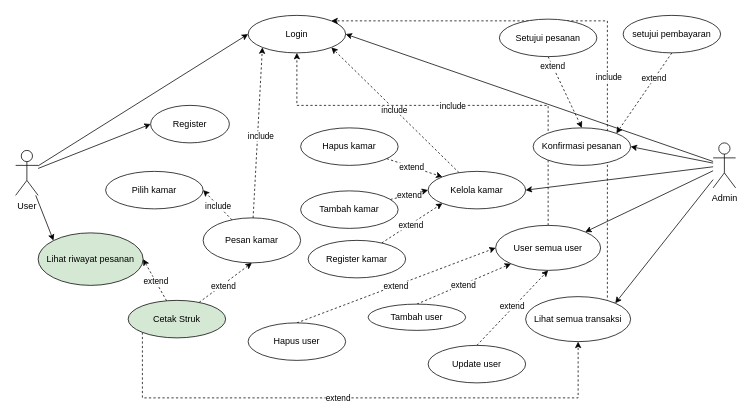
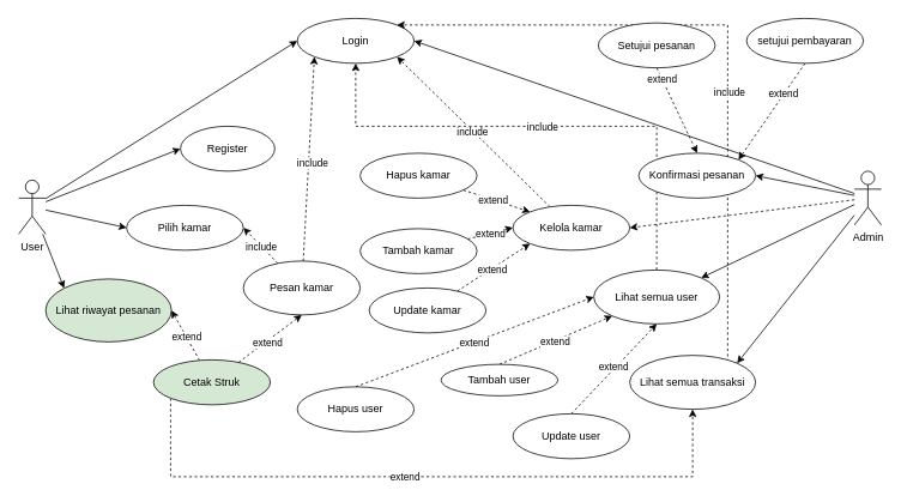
  <mxCell id="0" />
  <mxCell id="1" parent="0" />
  <mxCell id="2" style="rounded=0;orthogonalLoop=1;jettySize=auto;html=1;entryX=0;entryY=0.5;entryDx=0;entryDy=0;" parent="1" source="6" target="7" edge="1"><mxGeometry relative="1" as="geometry" /></mxCell>
  <mxCell id="3" style="rounded=0;orthogonalLoop=1;jettySize=auto;html=1;entryX=0;entryY=0.5;entryDx=0;entryDy=0;" parent="1" source="6" target="8" edge="1"><mxGeometry relative="1" as="geometry"><mxPoint x="160" y="185" as="targetPoint" /></mxGeometry></mxCell>
+ <mxCell id="4" style="edgeStyle=none;rounded=0;orthogonalLoop=1;jettySize=auto;html=1;entryX=0;entryY=0.5;entryDx=0;entryDy=0;" parent="1" source="6" target="9" edge="1"><mxGeometry relative="1" as="geometry" /></mxCell>
  <mxCell id="5" style="edgeStyle=none;rounded=0;orthogonalLoop=1;jettySize=auto;html=1;entryX=0;entryY=0;entryDx=0;entryDy=0;" parent="1" source="6" target="15" edge="1"><mxGeometry relative="1" as="geometry" /></mxCell>
  <mxCell id="6" value="User" style="shape=umlActor;verticalLabelPosition=bottom;verticalAlign=top;html=1;outlineConnect=0;" parent="1" vertex="1"><mxGeometry x="20" y="200" width="30" height="60" as="geometry" /></mxCell>
  <mxCell id="7" value="Login" style="ellipse;whiteSpace=wrap;html=1;" parent="1" vertex="1"><mxGeometry x="330" y="20" width="130" height="50" as="geometry" /></mxCell>
  <mxCell id="8" value="Register" style="ellipse;whiteSpace=wrap;html=1;" parent="1" vertex="1"><mxGeometry x="200" y="140" width="105" height="50" as="geometry" /></mxCell>
  <mxCell id="9" value="Pilih kamar" style="ellipse;whiteSpace=wrap;html=1;" parent="1" vertex="1"><mxGeometry x="140" y="228" width="130" height="50" as="geometry" /></mxCell>
  <mxCell id="10" style="edgeStyle=none;rounded=0;orthogonalLoop=1;jettySize=auto;html=1;entryX=1;entryY=0.5;entryDx=0;entryDy=0;dashed=1;" parent="1" source="14" target="9" edge="1"><mxGeometry relative="1" as="geometry" /></mxCell>
  <mxCell id="11" value="include" style="edgeLabel;html=1;align=center;verticalAlign=middle;resizable=0;points=[];" parent="10" vertex="1" connectable="0"><mxGeometry x="-0.007" relative="1" as="geometry"><mxPoint as="offset" /></mxGeometry></mxCell>
  <mxCell id="12" style="edgeStyle=none;rounded=0;orthogonalLoop=1;jettySize=auto;html=1;entryX=0;entryY=1;entryDx=0;entryDy=0;dashed=1;" parent="1" source="14" target="7" edge="1"><mxGeometry relative="1" as="geometry" /></mxCell>
  <mxCell id="13" value="include" style="edgeLabel;html=1;align=center;verticalAlign=middle;resizable=0;points=[];" parent="12" vertex="1" connectable="0"><mxGeometry x="-0.031" y="-4" relative="1" as="geometry"><mxPoint as="offset" /></mxGeometry></mxCell>
  <mxCell id="14" value="Pesan kamar" style="ellipse;whiteSpace=wrap;html=1;" parent="1" vertex="1"><mxGeometry x="270" y="290" width="130" height="60" as="geometry" /></mxCell>
  <mxCell id="15" value="Lihat riwayat pesanan" style="ellipse;whiteSpace=wrap;html=1;fillColor=#d5e8d4;" parent="1" vertex="1"><mxGeometry x="50" y="310" width="140" height="70" as="geometry" /></mxCell>
  <mxCell id="16" style="edgeStyle=none;rounded=0;orthogonalLoop=1;jettySize=auto;html=1;entryX=1;entryY=0.5;entryDx=0;entryDy=0;" parent="1" source="21" target="7" edge="1"><mxGeometry relative="1" as="geometry" /></mxCell>
- <mxCell id="17" style="edgeStyle=none;rounded=0;orthogonalLoop=1;jettySize=auto;html=1;entryX=1;entryY=0.5;entryDx=0;entryDy=0;" parent="1" source="21" target="24" edge="1"><mxGeometry relative="1" as="geometry" /></mxCell>
+ <mxCell id="17" style="edgeStyle=none;rounded=0;orthogonalLoop=1;jettySize=auto;html=1;entryX=1;entryY=0.5;entryDx=0;entryDy=0;dashed=1;" parent="1" source="21" target="24" edge="1"><mxGeometry relative="1" as="geometry" /></mxCell>
  <mxCell id="18" style="edgeStyle=none;rounded=0;orthogonalLoop=1;jettySize=auto;html=1;entryX=1;entryY=0;entryDx=0;entryDy=0;" parent="1" source="21" target="29" edge="1"><mxGeometry relative="1" as="geometry" /></mxCell>
  <mxCell id="19" style="edgeStyle=none;rounded=0;orthogonalLoop=1;jettySize=auto;html=1;entryX=1;entryY=0;entryDx=0;entryDy=0;" parent="1" source="21" target="46" edge="1"><mxGeometry relative="1" as="geometry" /></mxCell>
  <mxCell id="20" style="edgeStyle=none;rounded=0;orthogonalLoop=1;jettySize=auto;html=1;entryX=1;entryY=0.5;entryDx=0;entryDy=0;" edge="1" parent="1" source="21" target="56"><mxGeometry relative="1" as="geometry" /></mxCell>
  <mxCell id="21" value="Admin" style="shape=umlActor;verticalLabelPosition=bottom;verticalAlign=top;html=1;outlineConnect=0;" parent="1" vertex="1"><mxGeometry x="950" y="190" width="30" height="60" as="geometry" /></mxCell>
  <mxCell id="22" style="edgeStyle=none;rounded=0;orthogonalLoop=1;jettySize=auto;html=1;entryX=1;entryY=1;entryDx=0;entryDy=0;dashed=1;" parent="1" source="24" target="7" edge="1"><mxGeometry relative="1" as="geometry" /></mxCell>
  <mxCell id="23" value="include" style="edgeLabel;html=1;align=center;verticalAlign=middle;resizable=0;points=[];" parent="22" vertex="1" connectable="0"><mxGeometry x="0.014" y="1" relative="1" as="geometry"><mxPoint as="offset" /></mxGeometry></mxCell>
  <mxCell id="24" value="Kelola kamar" style="ellipse;whiteSpace=wrap;html=1;" parent="1" vertex="1"><mxGeometry x="570" y="228" width="130" height="50" as="geometry" /></mxCell>
  <mxCell id="25" style="edgeStyle=elbowEdgeStyle;rounded=0;orthogonalLoop=1;jettySize=auto;html=1;exitX=1;exitY=0;exitDx=0;exitDy=0;entryX=1;entryY=0;entryDx=0;entryDy=0;dashed=1;" parent="1" source="29" target="7" edge="1"><mxGeometry relative="1" as="geometry"><Array as="points"><mxPoint x="809" y="230" /></Array></mxGeometry></mxCell>
  <mxCell id="26" value="include" style="edgeLabel;html=1;align=center;verticalAlign=middle;resizable=0;points=[];" parent="25" vertex="1" connectable="0"><mxGeometry x="-0.173" y="-1" relative="1" as="geometry"><mxPoint y="-1" as="offset" /></mxGeometry></mxCell>
  <mxCell id="27" style="edgeStyle=elbowEdgeStyle;rounded=0;orthogonalLoop=1;jettySize=auto;html=1;dashed=1;elbow=vertical;entryX=0.5;entryY=1;entryDx=0;entryDy=0;exitX=0;exitY=1;exitDx=0;exitDy=0;" edge="1" parent="1" source="34" target="29"><mxGeometry relative="1" as="geometry"><mxPoint x="430" y="570" as="sourcePoint" /><mxPoint x="280" y="470" as="targetPoint" /><Array as="points"><mxPoint x="510" y="530" /></Array></mxGeometry></mxCell>
  <mxCell id="28" value="extend" style="edgeLabel;html=1;align=center;verticalAlign=middle;resizable=0;points=[];" vertex="1" connectable="0" parent="27"><mxGeometry x="-0.063" y="1" relative="1" as="geometry"><mxPoint as="offset" /></mxGeometry></mxCell>
  <mxCell id="29" value="Lihat semua transaksi" style="ellipse;whiteSpace=wrap;html=1;" parent="1" vertex="1"><mxGeometry x="700" y="395" width="140" height="60" as="geometry" /></mxCell>
  <mxCell id="30" style="edgeStyle=none;rounded=0;orthogonalLoop=1;jettySize=auto;html=1;entryX=0.5;entryY=1;entryDx=0;entryDy=0;dashed=1;" parent="1" source="34" target="14" edge="1"><mxGeometry relative="1" as="geometry" /></mxCell>
  <mxCell id="31" value="extend" style="edgeLabel;html=1;align=center;verticalAlign=middle;resizable=0;points=[];" parent="30" vertex="1" connectable="0"><mxGeometry x="-0.12" y="-1" relative="1" as="geometry"><mxPoint as="offset" /></mxGeometry></mxCell>
  <mxCell id="32" style="edgeStyle=none;rounded=0;orthogonalLoop=1;jettySize=auto;html=1;entryX=1;entryY=0.5;entryDx=0;entryDy=0;dashed=1;" parent="1" source="34" target="15" edge="1"><mxGeometry relative="1" as="geometry" /></mxCell>
  <mxCell id="33" value="extend" style="edgeLabel;html=1;align=center;verticalAlign=middle;resizable=0;points=[];" parent="32" vertex="1" connectable="0"><mxGeometry x="-0.072" relative="1" as="geometry"><mxPoint as="offset" /></mxGeometry></mxCell>
  <mxCell id="34" value="Cetak Struk" style="ellipse;whiteSpace=wrap;html=1;fillColor=#d5e8d4;" parent="1" vertex="1"><mxGeometry x="170" y="400" width="130" height="50" as="geometry" /></mxCell>
  <mxCell id="35" style="edgeStyle=none;rounded=0;orthogonalLoop=1;jettySize=auto;html=1;entryX=0;entryY=0;entryDx=0;entryDy=0;dashed=1;" parent="1" source="37" target="24" edge="1"><mxGeometry relative="1" as="geometry" /></mxCell>
  <mxCell id="36" value="extend" style="edgeLabel;html=1;align=center;verticalAlign=middle;resizable=0;points=[];" parent="35" vertex="1" connectable="0"><mxGeometry x="-0.106" y="-1" relative="1" as="geometry"><mxPoint as="offset" /></mxGeometry></mxCell>
  <mxCell id="37" value="Hapus kamar" style="ellipse;whiteSpace=wrap;html=1;" parent="1" vertex="1"><mxGeometry x="400" y="170" width="130" height="50" as="geometry" /></mxCell>
  <mxCell id="38" style="edgeStyle=none;rounded=0;orthogonalLoop=1;jettySize=auto;html=1;entryX=0;entryY=0.5;entryDx=0;entryDy=0;dashed=1;" parent="1" source="40" target="24" edge="1"><mxGeometry relative="1" as="geometry" /></mxCell>
  <mxCell id="39" value="extend" style="edgeLabel;html=1;align=center;verticalAlign=middle;resizable=0;points=[];" parent="38" vertex="1" connectable="0"><mxGeometry x="-0.05" y="-2" relative="1" as="geometry"><mxPoint y="-2" as="offset" /></mxGeometry></mxCell>
  <mxCell id="40" value="Tambah kamar" style="ellipse;whiteSpace=wrap;html=1;" parent="1" vertex="1"><mxGeometry x="400" y="254" width="130" height="50" as="geometry" /></mxCell>
  <mxCell id="41" style="edgeStyle=none;rounded=0;orthogonalLoop=1;jettySize=auto;html=1;entryX=0;entryY=1;entryDx=0;entryDy=0;dashed=1;" parent="1" source="43" target="24" edge="1"><mxGeometry relative="1" as="geometry" /></mxCell>
  <mxCell id="42" value="extend" style="edgeLabel;html=1;align=center;verticalAlign=middle;resizable=0;points=[];" parent="41" vertex="1" connectable="0"><mxGeometry x="-0.065" y="-1" relative="1" as="geometry"><mxPoint as="offset" /></mxGeometry></mxCell>
- <mxCell id="43" value="Register kamar" style="ellipse;whiteSpace=wrap;html=1;" parent="1" vertex="1"><mxGeometry x="410" y="320" width="130" height="50" as="geometry" /></mxCell>
+ <mxCell id="43" value="Update kamar" style="ellipse;whiteSpace=wrap;html=1;" parent="1" vertex="1"><mxGeometry x="410" y="320" width="130" height="50" as="geometry" /></mxCell>
  <mxCell id="44" style="edgeStyle=elbowEdgeStyle;rounded=0;orthogonalLoop=1;jettySize=auto;html=1;entryX=0.5;entryY=1;entryDx=0;entryDy=0;exitX=0.5;exitY=0;exitDx=0;exitDy=0;elbow=vertical;dashed=1;" parent="1" source="46" target="7" edge="1"><mxGeometry relative="1" as="geometry"><Array as="points"><mxPoint x="590" y="140" /></Array></mxGeometry></mxCell>
  <mxCell id="45" value="include" style="edgeLabel;html=1;align=center;verticalAlign=middle;resizable=0;points=[];" parent="44" vertex="1" connectable="0"><mxGeometry x="0.019" y="4" relative="1" as="geometry"><mxPoint y="-4" as="offset" /></mxGeometry></mxCell>
- <mxCell id="46" value="User semua user" style="ellipse;whiteSpace=wrap;html=1;" parent="1" vertex="1"><mxGeometry x="660" y="300" width="140" height="60" as="geometry" /></mxCell>
+ <mxCell id="46" value="Lihat semua user" style="ellipse;whiteSpace=wrap;html=1;" parent="1" vertex="1"><mxGeometry x="660" y="300" width="140" height="60" as="geometry" /></mxCell>
  <mxCell id="47" style="edgeStyle=none;rounded=0;orthogonalLoop=1;jettySize=auto;html=1;exitX=0.5;exitY=0;exitDx=0;exitDy=0;entryX=0.5;entryY=1;entryDx=0;entryDy=0;dashed=1;" edge="1" parent="1" source="49" target="46"><mxGeometry relative="1" as="geometry" /></mxCell>
  <mxCell id="48" value="extend" style="edgeLabel;html=1;align=center;verticalAlign=middle;resizable=0;points=[];" vertex="1" connectable="0" parent="47"><mxGeometry x="0.016" y="2" relative="1" as="geometry"><mxPoint as="offset" /></mxGeometry></mxCell>
  <mxCell id="49" value="Update user" style="ellipse;whiteSpace=wrap;html=1;" vertex="1" parent="1"><mxGeometry x="570" y="460" width="130" height="50" as="geometry" /></mxCell>
  <mxCell id="50" style="edgeStyle=none;rounded=0;orthogonalLoop=1;jettySize=auto;html=1;exitX=0.5;exitY=0;exitDx=0;exitDy=0;entryX=0;entryY=1;entryDx=0;entryDy=0;dashed=1;" edge="1" parent="1" source="52" target="46"><mxGeometry relative="1" as="geometry" /></mxCell>
  <mxCell id="51" value="extend" style="edgeLabel;html=1;align=center;verticalAlign=middle;resizable=0;points=[];" vertex="1" connectable="0" parent="50"><mxGeometry x="-0.021" y="-1" relative="1" as="geometry"><mxPoint as="offset" /></mxGeometry></mxCell>
  <mxCell id="52" value="Tambah user" style="ellipse;whiteSpace=wrap;html=1;" vertex="1" parent="1"><mxGeometry x="490" y="405" width="130" height="35" as="geometry" /></mxCell>
  <mxCell id="53" style="edgeStyle=none;rounded=0;orthogonalLoop=1;jettySize=auto;html=1;exitX=0.5;exitY=0;exitDx=0;exitDy=0;entryX=0;entryY=0.5;entryDx=0;entryDy=0;dashed=1;" edge="1" parent="1" source="55" target="46"><mxGeometry relative="1" as="geometry" /></mxCell>
  <mxCell id="54" value="extend" style="edgeLabel;html=1;align=center;verticalAlign=middle;resizable=0;points=[];" vertex="1" connectable="0" parent="53"><mxGeometry x="-0.003" relative="1" as="geometry"><mxPoint as="offset" /></mxGeometry></mxCell>
  <mxCell id="55" value="Hapus user" style="ellipse;whiteSpace=wrap;html=1;" vertex="1" parent="1"><mxGeometry x="330" y="430" width="130" height="50" as="geometry" /></mxCell>
  <mxCell id="56" value="Konfirmasi pesanan" style="ellipse;whiteSpace=wrap;html=1;" vertex="1" parent="1"><mxGeometry x="710" y="170" width="130" height="50" as="geometry" /></mxCell>
  <mxCell id="57" style="edgeStyle=none;rounded=0;orthogonalLoop=1;jettySize=auto;html=1;exitX=0.5;exitY=1;exitDx=0;exitDy=0;entryX=0.5;entryY=0;entryDx=0;entryDy=0;dashed=1;" edge="1" parent="1" source="59" target="56"><mxGeometry relative="1" as="geometry" /></mxCell>
  <mxCell id="58" value="extend" style="edgeLabel;html=1;align=center;verticalAlign=middle;resizable=0;points=[];" vertex="1" connectable="0" parent="57"><mxGeometry x="-0.733" relative="1" as="geometry"><mxPoint as="offset" /></mxGeometry></mxCell>
  <mxCell id="59" value="Setujui pesanan" style="ellipse;whiteSpace=wrap;html=1;" vertex="1" parent="1"><mxGeometry x="665" y="25" width="130" height="50" as="geometry" /></mxCell>
  <mxCell id="60" style="edgeStyle=none;rounded=0;orthogonalLoop=1;jettySize=auto;html=1;exitX=0.5;exitY=1;exitDx=0;exitDy=0;entryX=1;entryY=0;entryDx=0;entryDy=0;dashed=1;" edge="1" parent="1" source="62" target="56"><mxGeometry relative="1" as="geometry" /></mxCell>
  <mxCell id="61" value="extend" style="edgeLabel;html=1;align=center;verticalAlign=middle;resizable=0;points=[];" vertex="1" connectable="0" parent="60"><mxGeometry x="-0.376" y="-1" relative="1" as="geometry"><mxPoint as="offset" /></mxGeometry></mxCell>
  <mxCell id="62" value="setujui pembayaran" style="ellipse;whiteSpace=wrap;html=1;" vertex="1" parent="1"><mxGeometry x="830" y="20" width="130" height="50" as="geometry" /></mxCell>
